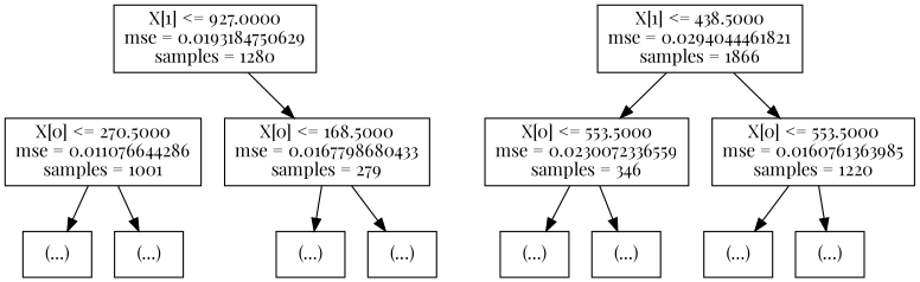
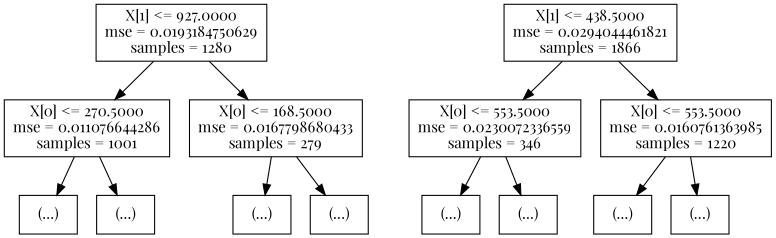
  digraph {
    fontname="Playfair Display"
    node [fontname="Playfair Display" shape=box]
    edge [fontname="Playfair Display"]
    n1 [label="X[1] <= 927.0000\nmse = 0.0193184750629\nsamples = 1280"]
    n2 [label="X[0] <= 270.5000\nmse = 0.011076644286\nsamples = 1001"]
    n3 [label="X[0] <= 168.5000\nmse = 0.0167798680433\nsamples = 279"]
    n4 [label="X[1] <= 438.5000\nmse = 0.0294044461821\nsamples = 1866"]
    n5 [label="X[0] <= 553.5000\nmse = 0.0230072336559\nsamples = 346"]
    n6 [label="X[0] <= 553.5000\nmse = 0.0160761363985\nsamples = 1220"]
    n7 [label="(...)"]
    n8 [label="(...)"]
    n9 [label="(...)"]
    n10 [label="(...)"]
    n11 [label="(...)"]
    n12 [label="(...)"]
    n13 [label="(...)"]
    n14 [label="(...)"]
+   n1 -> n2
    n1 -> n3
    n2 -> n7
    n2 -> n8
    n3 -> n9
    n3 -> n10
    n4 -> n5
    n4 -> n6
    n5 -> n11
    n5 -> n12
    n6 -> n13
    n6 -> n14
  }
